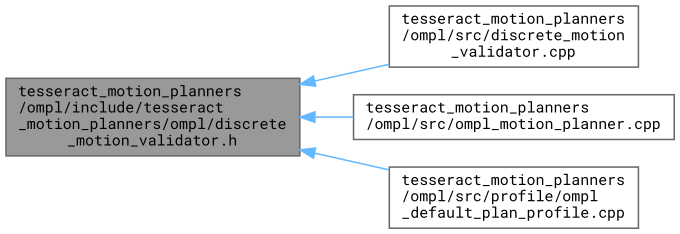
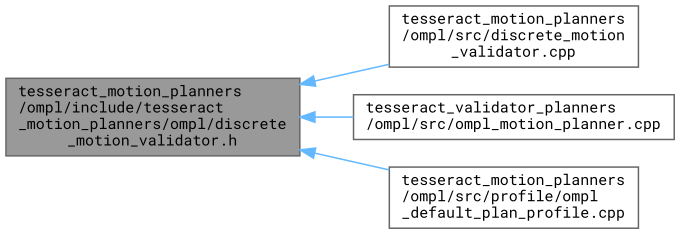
  digraph {
    rankdir=LR
    fontname="Roboto Mono"
    node [color=grey40 fillcolor=white fontname="Roboto Mono" fontsize=10 shape=box style=filled]
    edge [color=steelblue1 dir=back fontname="Roboto Mono" fontsize=10 labelfontname=Helvetica labelfontsize=10 style=solid]
    n1 [color=gray40 fillcolor=grey60 fontcolor=black height=0.2 label="tesseract_motion_planners\l/ompl/include/tesseract\l_motion_planners/ompl/discrete\l_motion_validator.h" width=0.4]
    n2 [height=0.2 label="tesseract_motion_planners\l/ompl/src/discrete_motion\l_validator.cpp" width=0.4]
-   n3 [height=0.2 label="tesseract_motion_planners\l/ompl/src/ompl_motion_planner.cpp" width=0.4]
+   n3 [height=0.2 label="tesseract_validator_planners\l/ompl/src/ompl_motion_planner.cpp" width=0.4]
    n4 [height=0.2 label="tesseract_motion_planners\l/ompl/src/profile/ompl\l_default_plan_profile.cpp" width=0.4]
    n1 -> n2
    n1 -> n3
    n1 -> n4
  }
